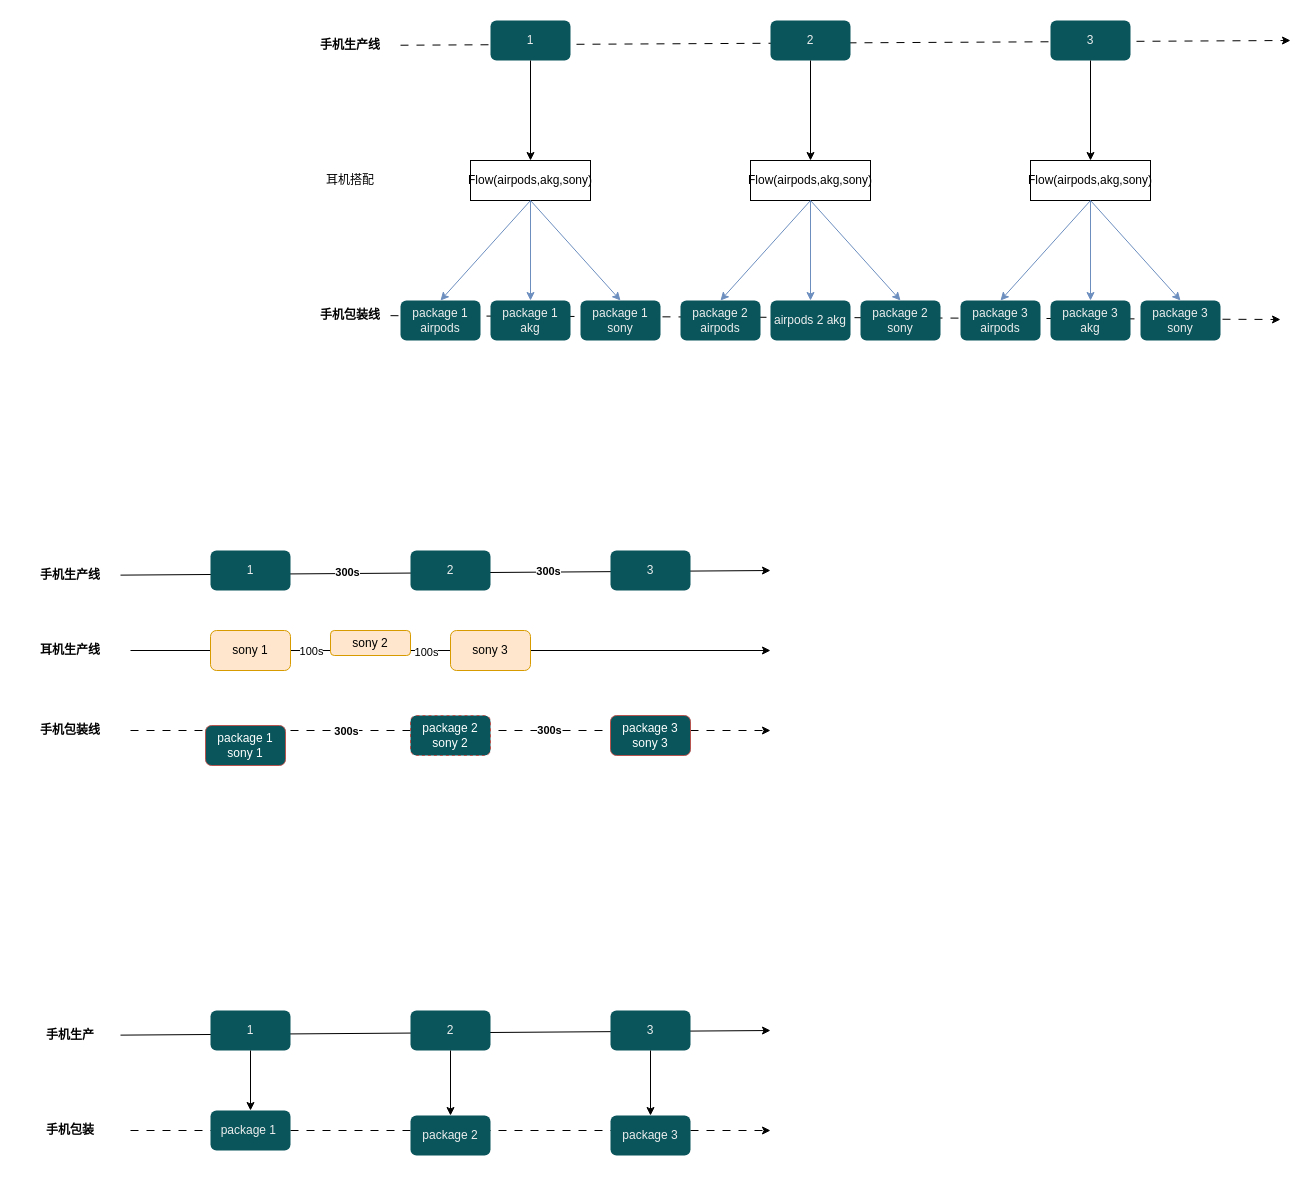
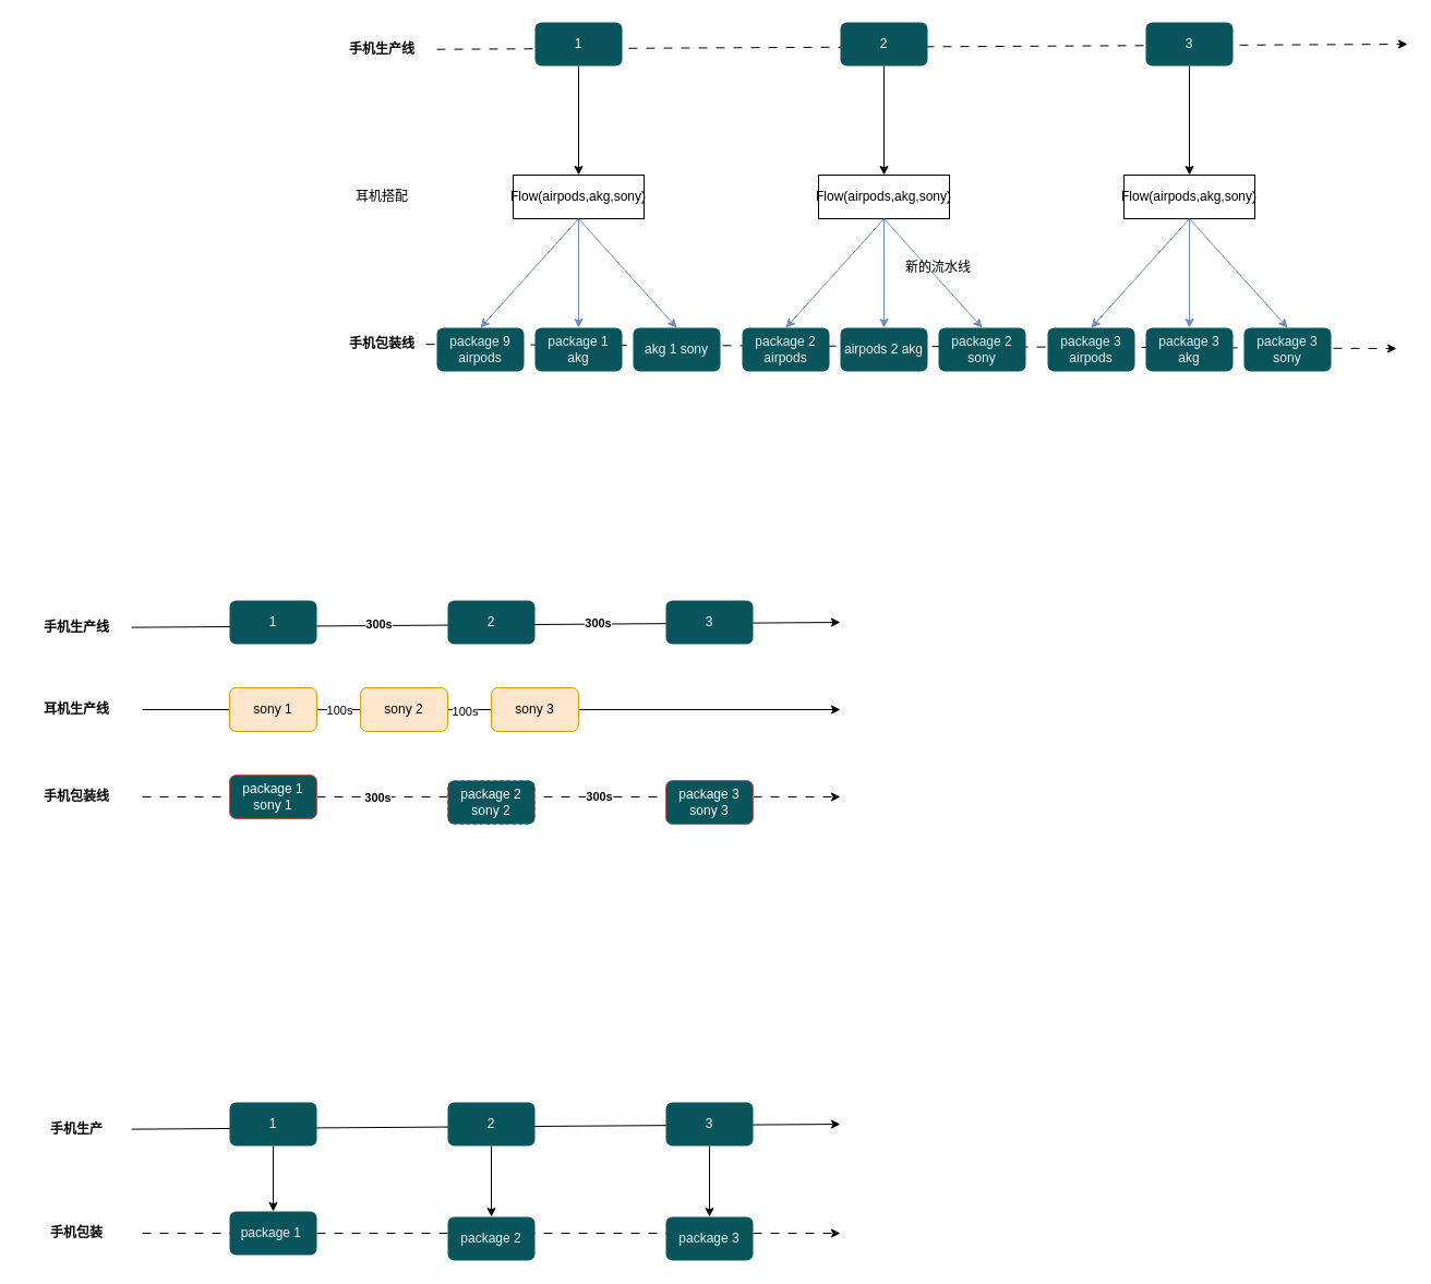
  <mxCell id="0" />
  <mxCell id="1" parent="0" />
  <mxCell id="2" value="" style="endArrow=classic;html=1;rounded=0;verticalAlign=middle;" edge="1" parent="1" source="42"><mxGeometry width="50" height="50" relative="1" as="geometry"><mxPoint x="120" y="575" as="sourcePoint" /><mxPoint x="770" y="570" as="targetPoint" /></mxGeometry></mxCell>
  <mxCell id="3" value="&lt;b&gt;300s&lt;br&gt;&lt;/b&gt;" style="edgeLabel;html=1;align=center;verticalAlign=middle;resizable=0;points=[];" connectable="0" vertex="1" parent="2"><mxGeometry x="-0.301" y="2" relative="1" as="geometry"><mxPoint as="offset" /></mxGeometry></mxCell>
  <mxCell id="4" value="300s" style="edgeLabel;html=1;align=center;verticalAlign=middle;resizable=0;points=[];fontStyle=1" connectable="0" vertex="1" parent="2"><mxGeometry x="0.317" y="1" relative="1" as="geometry"><mxPoint as="offset" /></mxGeometry></mxCell>
  <mxCell id="5" value="" style="endArrow=classic;html=1;rounded=0;dashed=1;dashPattern=8 8;" edge="1" parent="1" source="9"><mxGeometry width="50" height="50" relative="1" as="geometry"><mxPoint x="410" y="319.41" as="sourcePoint" /><mxPoint x="1280" y="319" as="targetPoint" /></mxGeometry></mxCell>
  <mxCell id="6" value="" style="endArrow=classic;html=1;rounded=0;dashed=1;dashPattern=8 8;" edge="1" parent="1" source="8"><mxGeometry width="50" height="50" relative="1" as="geometry"><mxPoint x="410" y="40" as="sourcePoint" /><mxPoint x="1290" y="40" as="targetPoint" /></mxGeometry></mxCell>
  <mxCell id="7" value="1" style="rounded=1;whiteSpace=wrap;html=1;labelBackgroundColor=none;fillColor=#09555B;strokeColor=none;fontColor=#EEEEEE;" vertex="1" parent="1"><mxGeometry x="490" y="20" width="80" height="40" as="geometry" /></mxCell>
  <mxCell id="8" value="手机生产线" style="text;html=1;strokeColor=none;fillColor=none;align=center;verticalAlign=middle;whiteSpace=wrap;rounded=1;fontStyle=1;labelBackgroundColor=none;fontColor=#000000;" vertex="1" parent="1"><mxGeometry x="300" y="30" width="100" height="30" as="geometry" /></mxCell>
  <mxCell id="9" value="手机包装线" style="text;html=1;strokeColor=none;fillColor=none;align=center;verticalAlign=middle;whiteSpace=wrap;rounded=1;fontStyle=1;labelBackgroundColor=none;fontColor=#000000;" vertex="1" parent="1"><mxGeometry x="310" y="300" width="80" height="30" as="geometry" /></mxCell>
- <mxCell id="10" value="package 1 airpods" style="rounded=1;whiteSpace=wrap;html=1;labelBackgroundColor=none;fillColor=#09555B;strokeColor=none;fontColor=#EEEEEE;" vertex="1" parent="1"><mxGeometry x="400" y="300" width="80" height="40" as="geometry" /></mxCell>
+ <mxCell id="10" value="package 9 airpods" style="rounded=1;whiteSpace=wrap;html=1;labelBackgroundColor=none;fillColor=#09555B;strokeColor=none;fontColor=#EEEEEE;" vertex="1" parent="1"><mxGeometry x="400" y="300" width="80" height="40" as="geometry" /></mxCell>
  <mxCell id="11" value="" style="endArrow=classic;html=1;rounded=1;exitX=0.5;exitY=1;exitDx=0;exitDy=0;entryX=0.5;entryY=0;entryDx=0;entryDy=0;labelBackgroundColor=none;strokeColor=#6c8ebf;fontColor=default;fillColor=#dae8fc;" edge="1" parent="1" source="15" target="10"><mxGeometry width="50" height="50" relative="1" as="geometry"><mxPoint x="670" y="230" as="sourcePoint" /><mxPoint x="720" y="180" as="targetPoint" /></mxGeometry></mxCell>
  <mxCell id="12" value="package 1 akg" style="rounded=1;whiteSpace=wrap;html=1;labelBackgroundColor=none;fillColor=#09555B;strokeColor=none;fontColor=#EEEEEE;" vertex="1" parent="1"><mxGeometry x="490" y="300" width="80" height="40" as="geometry" /></mxCell>
- <mxCell id="13" value="package 1 sony" style="rounded=1;whiteSpace=wrap;html=1;labelBackgroundColor=none;fillColor=#09555B;strokeColor=none;fontColor=#EEEEEE;" vertex="1" parent="1"><mxGeometry x="580" y="300" width="80" height="40" as="geometry" /></mxCell>
+ <mxCell id="13" value="akg 1 sony" style="rounded=1;whiteSpace=wrap;html=1;labelBackgroundColor=none;fillColor=#09555B;strokeColor=none;fontColor=#EEEEEE;" vertex="1" parent="1"><mxGeometry x="580" y="300" width="80" height="40" as="geometry" /></mxCell>
  <mxCell id="14" value="" style="endArrow=classic;html=1;rounded=1;exitX=0.5;exitY=1;exitDx=0;exitDy=0;entryX=0.5;entryY=0;entryDx=0;entryDy=0;labelBackgroundColor=none;strokeColor=default;fontColor=default;" edge="1" parent="1" source="7" target="15"><mxGeometry width="50" height="50" relative="1" as="geometry"><mxPoint x="530" y="60" as="sourcePoint" /><mxPoint x="440" y="300" as="targetPoint" /></mxGeometry></mxCell>
  <mxCell id="15" value="Flow(airpods,akg,sony)" style="rounded=0;whiteSpace=wrap;html=1;" vertex="1" parent="1"><mxGeometry x="470" y="160" width="120" height="40" as="geometry" /></mxCell>
  <mxCell id="16" value="" style="endArrow=classic;html=1;rounded=0;exitX=0.5;exitY=1;exitDx=0;exitDy=0;entryX=0.5;entryY=0;entryDx=0;entryDy=0;fillColor=#dae8fc;strokeColor=#6c8ebf;" edge="1" parent="1" source="15" target="12"><mxGeometry width="50" height="50" relative="1" as="geometry"><mxPoint x="630" y="200" as="sourcePoint" /><mxPoint x="680" y="150" as="targetPoint" /></mxGeometry></mxCell>
  <mxCell id="17" value="" style="endArrow=classic;html=1;rounded=0;entryX=0.5;entryY=0;entryDx=0;entryDy=0;fillColor=#dae8fc;strokeColor=#6c8ebf;" edge="1" parent="1" target="13"><mxGeometry width="50" height="50" relative="1" as="geometry"><mxPoint x="530" y="200" as="sourcePoint" /><mxPoint x="620" y="220" as="targetPoint" /></mxGeometry></mxCell>
  <mxCell id="18" value="耳机搭配" style="text;html=1;strokeColor=none;fillColor=none;align=center;verticalAlign=middle;whiteSpace=wrap;rounded=0;" vertex="1" parent="1"><mxGeometry x="320" y="165" width="60" height="30" as="geometry" /></mxCell>
  <mxCell id="19" value="2" style="rounded=1;whiteSpace=wrap;html=1;labelBackgroundColor=none;fillColor=#09555B;strokeColor=none;fontColor=#EEEEEE;" vertex="1" parent="1"><mxGeometry x="770" y="20" width="80" height="40" as="geometry" /></mxCell>
  <mxCell id="20" value="package 2 airpods" style="rounded=1;whiteSpace=wrap;html=1;labelBackgroundColor=none;fillColor=#09555B;strokeColor=none;fontColor=#EEEEEE;" vertex="1" parent="1"><mxGeometry x="680" y="300" width="80" height="40" as="geometry" /></mxCell>
  <mxCell id="21" value="" style="endArrow=classic;html=1;rounded=1;exitX=0.5;exitY=1;exitDx=0;exitDy=0;entryX=0.5;entryY=0;entryDx=0;entryDy=0;labelBackgroundColor=none;strokeColor=#6c8ebf;fontColor=default;fillColor=#dae8fc;" edge="1" parent="1" source="25" target="20"><mxGeometry width="50" height="50" relative="1" as="geometry"><mxPoint x="950" y="230" as="sourcePoint" /><mxPoint x="1000" y="180" as="targetPoint" /></mxGeometry></mxCell>
  <mxCell id="22" value="airpods 2 akg" style="rounded=1;whiteSpace=wrap;html=1;labelBackgroundColor=none;fillColor=#09555B;strokeColor=none;fontColor=#EEEEEE;" vertex="1" parent="1"><mxGeometry x="770" y="300" width="80" height="40" as="geometry" /></mxCell>
  <mxCell id="23" value="package 2 sony" style="rounded=1;whiteSpace=wrap;html=1;labelBackgroundColor=none;fillColor=#09555B;strokeColor=none;fontColor=#EEEEEE;" vertex="1" parent="1"><mxGeometry x="860" y="300" width="80" height="40" as="geometry" /></mxCell>
  <mxCell id="24" value="" style="endArrow=classic;html=1;rounded=1;exitX=0.5;exitY=1;exitDx=0;exitDy=0;entryX=0.5;entryY=0;entryDx=0;entryDy=0;labelBackgroundColor=none;strokeColor=default;fontColor=default;" edge="1" parent="1" source="19" target="25"><mxGeometry width="50" height="50" relative="1" as="geometry"><mxPoint x="810" y="60" as="sourcePoint" /><mxPoint x="720" y="300" as="targetPoint" /></mxGeometry></mxCell>
  <mxCell id="25" value="Flow(airpods,akg,sony)" style="rounded=0;whiteSpace=wrap;html=1;" vertex="1" parent="1"><mxGeometry x="750" y="160" width="120" height="40" as="geometry" /></mxCell>
  <mxCell id="26" value="" style="endArrow=classic;html=1;rounded=0;exitX=0.5;exitY=1;exitDx=0;exitDy=0;entryX=0.5;entryY=0;entryDx=0;entryDy=0;fillColor=#dae8fc;strokeColor=#6c8ebf;" edge="1" parent="1" source="25" target="22"><mxGeometry width="50" height="50" relative="1" as="geometry"><mxPoint x="910" y="200" as="sourcePoint" /><mxPoint x="960" y="150" as="targetPoint" /></mxGeometry></mxCell>
  <mxCell id="27" value="" style="endArrow=classic;html=1;rounded=0;entryX=0.5;entryY=0;entryDx=0;entryDy=0;fillColor=#dae8fc;strokeColor=#6c8ebf;" edge="1" parent="1" target="23"><mxGeometry width="50" height="50" relative="1" as="geometry"><mxPoint x="810" y="200" as="sourcePoint" /><mxPoint x="900" y="220" as="targetPoint" /></mxGeometry></mxCell>
  <mxCell id="28" value="3" style="rounded=1;whiteSpace=wrap;html=1;labelBackgroundColor=none;fillColor=#09555B;strokeColor=none;fontColor=#EEEEEE;" vertex="1" parent="1"><mxGeometry x="1050" y="20" width="80" height="40" as="geometry" /></mxCell>
  <mxCell id="29" value="package 3 airpods" style="rounded=1;whiteSpace=wrap;html=1;labelBackgroundColor=none;fillColor=#09555B;strokeColor=none;fontColor=#EEEEEE;" vertex="1" parent="1"><mxGeometry x="960" y="300" width="80" height="40" as="geometry" /></mxCell>
  <mxCell id="30" value="" style="endArrow=classic;html=1;rounded=1;exitX=0.5;exitY=1;exitDx=0;exitDy=0;entryX=0.5;entryY=0;entryDx=0;entryDy=0;labelBackgroundColor=none;strokeColor=#6c8ebf;fontColor=default;fillColor=#dae8fc;" edge="1" parent="1" source="34" target="29"><mxGeometry width="50" height="50" relative="1" as="geometry"><mxPoint x="1230" y="230" as="sourcePoint" /><mxPoint x="1280" y="180" as="targetPoint" /></mxGeometry></mxCell>
  <mxCell id="31" value="package 3 akg" style="rounded=1;whiteSpace=wrap;html=1;labelBackgroundColor=none;fillColor=#09555B;strokeColor=none;fontColor=#EEEEEE;" vertex="1" parent="1"><mxGeometry x="1050" y="300" width="80" height="40" as="geometry" /></mxCell>
  <mxCell id="32" value="package 3 sony" style="rounded=1;whiteSpace=wrap;html=1;labelBackgroundColor=none;fillColor=#09555B;strokeColor=none;fontColor=#EEEEEE;" vertex="1" parent="1"><mxGeometry x="1140" y="300" width="80" height="40" as="geometry" /></mxCell>
  <mxCell id="33" value="" style="endArrow=classic;html=1;rounded=1;exitX=0.5;exitY=1;exitDx=0;exitDy=0;entryX=0.5;entryY=0;entryDx=0;entryDy=0;labelBackgroundColor=none;strokeColor=default;fontColor=default;" edge="1" parent="1" source="28" target="34"><mxGeometry width="50" height="50" relative="1" as="geometry"><mxPoint x="1090" y="60" as="sourcePoint" /><mxPoint x="1000" y="300" as="targetPoint" /></mxGeometry></mxCell>
  <mxCell id="34" value="Flow(airpods,akg,sony)" style="rounded=0;whiteSpace=wrap;html=1;" vertex="1" parent="1"><mxGeometry x="1030" y="160" width="120" height="40" as="geometry" /></mxCell>
  <mxCell id="35" value="" style="endArrow=classic;html=1;rounded=0;exitX=0.5;exitY=1;exitDx=0;exitDy=0;entryX=0.5;entryY=0;entryDx=0;entryDy=0;fillColor=#dae8fc;strokeColor=#6c8ebf;" edge="1" parent="1" source="34" target="31"><mxGeometry width="50" height="50" relative="1" as="geometry"><mxPoint x="1190" y="200" as="sourcePoint" /><mxPoint x="1240" y="150" as="targetPoint" /></mxGeometry></mxCell>
  <mxCell id="36" value="" style="endArrow=classic;html=1;rounded=0;entryX=0.5;entryY=0;entryDx=0;entryDy=0;fillColor=#dae8fc;strokeColor=#6c8ebf;" edge="1" parent="1" target="32"><mxGeometry width="50" height="50" relative="1" as="geometry"><mxPoint x="1090" y="200" as="sourcePoint" /><mxPoint x="1180" y="220" as="targetPoint" /></mxGeometry></mxCell>
+ <mxCell id="37" value="新的流水线" style="text;html=1;strokeColor=none;fillColor=none;align=center;verticalAlign=middle;whiteSpace=wrap;rounded=0;" vertex="1" parent="1"><mxGeometry x="810" y="230" width="100" height="30" as="geometry" /></mxCell>
  <mxCell id="38" value="" style="endArrow=classic;html=1;rounded=0;dashed=1;dashPattern=8 8;" edge="1" parent="1"><mxGeometry width="50" height="50" relative="1" as="geometry"><mxPoint x="130" y="730" as="sourcePoint" /><mxPoint x="770" y="730" as="targetPoint" /></mxGeometry></mxCell>
  <mxCell id="39" value="300s" style="edgeLabel;html=1;align=center;verticalAlign=middle;resizable=0;points=[];fontStyle=1" connectable="0" vertex="1" parent="38"><mxGeometry x="-0.329" relative="1" as="geometry"><mxPoint as="offset" /></mxGeometry></mxCell>
  <mxCell id="40" value="300s" style="edgeLabel;html=1;align=center;verticalAlign=middle;resizable=0;points=[];fontStyle=1" connectable="0" vertex="1" parent="38"><mxGeometry x="0.305" y="1" relative="1" as="geometry"><mxPoint as="offset" /></mxGeometry></mxCell>
  <mxCell id="41" value="1" style="rounded=1;whiteSpace=wrap;html=1;labelBackgroundColor=none;fillColor=#09555B;strokeColor=none;fontColor=#EEEEEE;" vertex="1" parent="1"><mxGeometry y="550" width="80" height="40" as="geometry" x="210" /></mxCell>
  <mxCell id="42" value="手机生产线" style="text;html=1;strokeColor=none;fillColor=none;align=center;verticalAlign=middle;whiteSpace=wrap;rounded=1;fontStyle=1;labelBackgroundColor=none;fontColor=#000000;" vertex="1" parent="1"><mxGeometry x="20" y="560" width="100" height="30" as="geometry" /></mxCell>
  <mxCell id="43" value="手机包装线" style="text;html=1;strokeColor=none;fillColor=none;align=center;verticalAlign=middle;whiteSpace=wrap;rounded=1;fontStyle=1;labelBackgroundColor=none;fontColor=#000000;" vertex="1" parent="1"><mxGeometry x="30" y="715" width="80" height="30" as="geometry" /></mxCell>
- <mxCell id="44" value="package 1 sony 1" style="rounded=1;whiteSpace=wrap;html=1;labelBackgroundColor=none;fillColor=#09555B;strokeColor=#b85450;fontColor=#FFFFFF;" vertex="1" parent="1"><mxGeometry x="205" y="725" width="80" height="40" as="geometry" /></mxCell>
+ <mxCell id="44" value="package 1 sony 1" style="rounded=1;whiteSpace=wrap;html=1;labelBackgroundColor=none;fillColor=#09555B;strokeColor=#b85450;fontColor=#FFFFFF;" vertex="1" parent="1"><mxGeometry y="710" width="80" height="40" as="geometry" x="210" /></mxCell>
  <mxCell id="45" value="package 2 sony 2" style="rounded=1;whiteSpace=wrap;html=1;labelBackgroundColor=none;fillColor=#09555B;strokeColor=#b85450;fontColor=#FFFFFF;dashed=1;" vertex="1" parent="1"><mxGeometry x="410" y="715" width="80" height="40" as="geometry" /></mxCell>
  <mxCell id="46" value="耳机生产线" style="text;html=1;strokeColor=none;fillColor=none;align=center;verticalAlign=middle;whiteSpace=wrap;rounded=0;fontStyle=1" vertex="1" parent="1"><mxGeometry x="30" y="635" width="80" height="30" as="geometry" /></mxCell>
  <mxCell id="47" value="package 3 sony 3" style="rounded=1;whiteSpace=wrap;html=1;labelBackgroundColor=none;fillColor=#09555B;strokeColor=#b85450;fontColor=#FFFFFF;" vertex="1" parent="1"><mxGeometry x="610" y="715" width="80" height="40" as="geometry" /></mxCell>
  <mxCell id="48" value="" style="endArrow=classic;html=1;rounded=0;" edge="1" parent="1"><mxGeometry width="50" height="50" relative="1" as="geometry"><mxPoint x="130" y="650" as="sourcePoint" /><mxPoint x="770" y="650" as="targetPoint" /></mxGeometry></mxCell>
  <mxCell id="49" value="100s" style="edgeLabel;html=1;align=center;verticalAlign=middle;resizable=0;points=[];" connectable="0" vertex="1" parent="48"><mxGeometry x="-0.453" y="-3" relative="1" as="geometry"><mxPoint x="5" y="-3" as="offset" /></mxGeometry></mxCell>
  <mxCell id="50" value="100s" style="edgeLabel;html=1;align=center;verticalAlign=middle;resizable=0;points=[];" connectable="0" vertex="1" parent="48"><mxGeometry x="-0.078" y="-1" relative="1" as="geometry"><mxPoint as="offset" /></mxGeometry></mxCell>
  <mxCell id="51" value="sony 1" style="rounded=1;whiteSpace=wrap;html=1;labelBackgroundColor=none;fillColor=#ffe6cc;strokeColor=#d79b00;" vertex="1" parent="1"><mxGeometry y="630" width="80" height="40" as="geometry" x="210" /></mxCell>
- <mxCell id="52" value="sony 2" style="rounded=1;whiteSpace=wrap;html=1;labelBackgroundColor=none;fillColor=#ffe6cc;strokeColor=#d79b00;" vertex="1" parent="1"><mxGeometry x="330" y="630" width="80" height="25" as="geometry" /></mxCell>
+ <mxCell id="52" value="sony 2" style="rounded=1;whiteSpace=wrap;html=1;labelBackgroundColor=none;fillColor=#ffe6cc;strokeColor=#d79b00;" vertex="1" parent="1"><mxGeometry x="330" y="630" width="80" height="40" as="geometry" /></mxCell>
  <mxCell id="53" value="sony 3" style="rounded=1;whiteSpace=wrap;html=1;labelBackgroundColor=none;fillColor=#ffe6cc;strokeColor=#d79b00;" vertex="1" parent="1"><mxGeometry x="450" y="630" width="80" height="40" as="geometry" /></mxCell>
  <mxCell id="54" value="2" style="rounded=1;whiteSpace=wrap;html=1;labelBackgroundColor=none;fillColor=#09555B;strokeColor=none;fontColor=#EEEEEE;" vertex="1" parent="1"><mxGeometry x="410" y="550" width="80" height="40" as="geometry" /></mxCell>
  <mxCell id="55" value="3" style="rounded=1;whiteSpace=wrap;html=1;labelBackgroundColor=none;fillColor=#09555B;strokeColor=none;fontColor=#EEEEEE;" vertex="1" parent="1"><mxGeometry x="610" y="550" width="80" height="40" as="geometry" /></mxCell>
  <mxCell id="56" value="" style="endArrow=classic;html=1;rounded=0;verticalAlign=middle;" edge="1" parent="1" source="59"><mxGeometry width="50" height="50" relative="1" as="geometry"><mxPoint x="120" y="1035" as="sourcePoint" /><mxPoint x="770" y="1030" as="targetPoint" /></mxGeometry></mxCell>
  <mxCell id="57" value="" style="endArrow=classic;html=1;rounded=0;dashed=1;dashPattern=8 8;" edge="1" parent="1"><mxGeometry width="50" height="50" relative="1" as="geometry"><mxPoint x="130" y="1130" as="sourcePoint" /><mxPoint x="770" y="1130" as="targetPoint" /></mxGeometry></mxCell>
  <mxCell id="58" value="1" style="rounded=1;whiteSpace=wrap;html=1;labelBackgroundColor=none;fillColor=#09555B;strokeColor=none;fontColor=#EEEEEE;" vertex="1" parent="1"><mxGeometry y="1010" width="80" height="40" as="geometry" x="210" /></mxCell>
  <mxCell id="59" value="手机生产" style="text;html=1;strokeColor=none;fillColor=none;align=center;verticalAlign=middle;whiteSpace=wrap;rounded=1;fontStyle=1;labelBackgroundColor=none;fontColor=#000000;" vertex="1" parent="1"><mxGeometry x="20" y="1020" width="100" height="30" as="geometry" /></mxCell>
  <mxCell id="60" value="手机包装" style="text;html=1;strokeColor=none;fillColor=none;align=center;verticalAlign=middle;whiteSpace=wrap;rounded=1;fontStyle=1;labelBackgroundColor=none;fontColor=#000000;" vertex="1" parent="1"><mxGeometry x="30" y="1115" width="80" height="30" as="geometry" /></mxCell>
  <mxCell id="61" value="package 1&amp;nbsp;" style="rounded=1;whiteSpace=wrap;html=1;labelBackgroundColor=none;fillColor=#09555B;strokeColor=none;fontColor=#EEEEEE;" vertex="1" parent="1"><mxGeometry y="1110" width="80" height="40" as="geometry" x="210" /></mxCell>
  <mxCell id="62" value="package 2" style="rounded=1;whiteSpace=wrap;html=1;labelBackgroundColor=none;fillColor=#09555B;strokeColor=none;fontColor=#EEEEEE;" vertex="1" parent="1"><mxGeometry x="410" y="1115" width="80" height="40" as="geometry" /></mxCell>
  <mxCell id="63" value="package 3" style="rounded=1;whiteSpace=wrap;html=1;labelBackgroundColor=none;fillColor=#09555B;strokeColor=none;fontColor=#EEEEEE;" vertex="1" parent="1"><mxGeometry x="610" y="1115" width="80" height="40" as="geometry" /></mxCell>
  <mxCell id="64" value="2" style="rounded=1;whiteSpace=wrap;html=1;labelBackgroundColor=none;fillColor=#09555B;strokeColor=none;fontColor=#EEEEEE;" vertex="1" parent="1"><mxGeometry x="410" y="1010" width="80" height="40" as="geometry" /></mxCell>
  <mxCell id="65" value="3" style="rounded=1;whiteSpace=wrap;html=1;labelBackgroundColor=none;fillColor=#09555B;strokeColor=none;fontColor=#EEEEEE;" vertex="1" parent="1"><mxGeometry x="610" y="1010" width="80" height="40" as="geometry" /></mxCell>
  <mxCell id="66" value="" style="endArrow=classic;html=1;rounded=0;exitX=0.5;exitY=1;exitDx=0;exitDy=0;" edge="1" parent="1" source="58" target="61"><mxGeometry width="50" height="50" relative="1" as="geometry"><mxPoint x="370" y="1110" as="sourcePoint" /><mxPoint x="420" y="1060" as="targetPoint" /></mxGeometry></mxCell>
  <mxCell id="67" value="" style="endArrow=classic;html=1;rounded=0;exitX=0.5;exitY=1;exitDx=0;exitDy=0;entryX=0.5;entryY=0;entryDx=0;entryDy=0;" edge="1" parent="1" source="64" target="62"><mxGeometry width="50" height="50" relative="1" as="geometry"><mxPoint x="370" y="1110" as="sourcePoint" /><mxPoint x="420" y="1060" as="targetPoint" /></mxGeometry></mxCell>
  <mxCell id="68" value="" style="endArrow=classic;html=1;rounded=0;entryX=0.5;entryY=0;entryDx=0;entryDy=0;exitX=0.5;exitY=1;exitDx=0;exitDy=0;" edge="1" parent="1" source="65" target="63"><mxGeometry width="50" height="50" relative="1" as="geometry"><mxPoint x="650" y="1060" as="sourcePoint" /><mxPoint x="660" y="1070" as="targetPoint" /></mxGeometry></mxCell>
